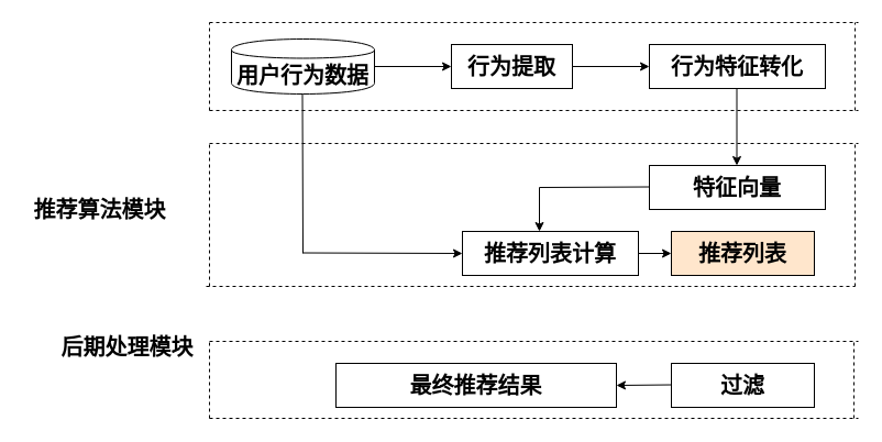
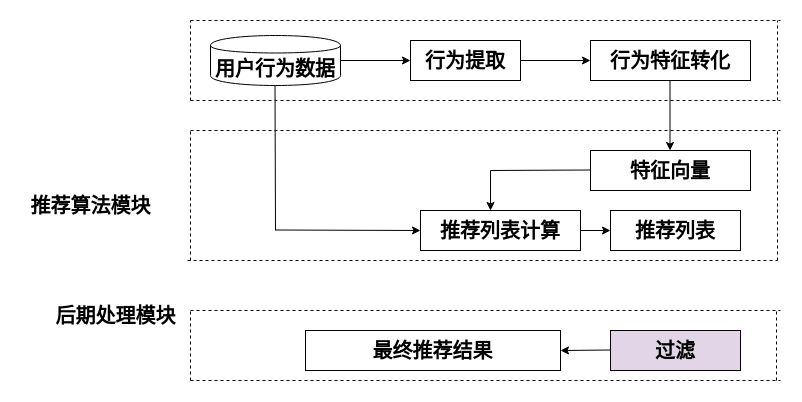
  <mxCell id="0" />
  <mxCell id="1" parent="0" />
  <mxCell id="2" value="" style="endArrow=none;dashed=1;html=1;" edge="1" parent="1"><mxGeometry width="50" height="50" relative="1" as="geometry"><mxPoint x="190" y="100" as="sourcePoint" /><mxPoint x="190" y="20" as="targetPoint" /></mxGeometry></mxCell>
  <mxCell id="3" value="" style="endArrow=none;dashed=1;html=1;" edge="1" parent="1"><mxGeometry width="50" height="50" relative="1" as="geometry"><mxPoint x="190" y="20" as="sourcePoint" /><mxPoint x="780" y="20" as="targetPoint" /></mxGeometry></mxCell>
  <mxCell id="4" value="" style="endArrow=none;dashed=1;html=1;" edge="1" parent="1"><mxGeometry width="50" height="50" relative="1" as="geometry"><mxPoint x="190" y="100" as="sourcePoint" /><mxPoint x="780" y="100" as="targetPoint" /></mxGeometry></mxCell>
  <mxCell id="5" value="&lt;font style=&quot;font-size: 20px&quot;&gt;&lt;b&gt;用户行为数据&lt;/b&gt;&lt;/font&gt;" style="shape=cylinder;whiteSpace=wrap;html=1;boundedLbl=1;backgroundOutline=1;" vertex="1" parent="1"><mxGeometry x="210" y="35" width="130" height="50" as="geometry" /></mxCell>
  <mxCell id="6" value="" style="endArrow=classic;html=1;" edge="1" parent="1"><mxGeometry width="50" height="50" relative="1" as="geometry"><mxPoint x="340" y="60" as="sourcePoint" /><mxPoint x="410" y="60" as="targetPoint" /></mxGeometry></mxCell>
  <mxCell id="7" value="&lt;font style=&quot;font-size: 20px&quot;&gt;行为提取&lt;/font&gt;" style="rounded=0;whiteSpace=wrap;html=1;fontStyle=1" vertex="1" parent="1"><mxGeometry x="410" y="40" width="110" height="40" as="geometry" /></mxCell>
  <mxCell id="8" value="&lt;font style=&quot;font-size: 20px&quot;&gt;&lt;b&gt;行为特征转化&lt;/b&gt;&lt;/font&gt;" style="rounded=0;whiteSpace=wrap;html=1;" vertex="1" parent="1"><mxGeometry x="590" y="40" width="160" height="40" as="geometry" /></mxCell>
  <mxCell id="9" value="" style="endArrow=classic;html=1;" edge="1" parent="1"><mxGeometry width="50" height="50" relative="1" as="geometry"><mxPoint x="520" y="60" as="sourcePoint" /><mxPoint x="590" y="60" as="targetPoint" /></mxGeometry></mxCell>
  <mxCell id="10" value="" style="endArrow=classic;html=1;" edge="1" parent="1"><mxGeometry width="50" height="50" relative="1" as="geometry"><mxPoint x="669.5" y="80" as="sourcePoint" /><mxPoint x="669.5" y="150" as="targetPoint" /></mxGeometry></mxCell>
  <mxCell id="11" value="" style="endArrow=none;dashed=1;html=1;" edge="1" parent="1"><mxGeometry width="50" height="50" relative="1" as="geometry"><mxPoint x="777" y="100" as="sourcePoint" /><mxPoint x="777" y="20" as="targetPoint" /></mxGeometry></mxCell>
- <mxCell id="12" value="&lt;font style=&quot;font-size: 20px&quot;&gt;推荐算法模块&lt;/font&gt;" style="text;html=1;resizable=0;autosize=1;align=center;verticalAlign=middle;points=[];fillColor=none;strokeColor=none;rounded=0;fontStyle=1" vertex="1" parent="1"><mxGeometry x="20" y="180" width="140" height="20" as="geometry" /></mxCell>
+ <mxCell id="12" value="&lt;font style=&quot;font-size: 20px&quot;&gt;推荐算法模块&lt;/font&gt;" style="text;html=1;resizable=0;autosize=1;align=center;verticalAlign=middle;points=[];fillColor=none;strokeColor=none;rounded=0;fontStyle=1" vertex="1" parent="1"><mxGeometry x="20" y="195" width="140" height="20" as="geometry" /></mxCell>
  <mxCell id="13" value="" style="endArrow=none;dashed=1;html=1;" edge="1" parent="1"><mxGeometry width="50" height="50" relative="1" as="geometry"><mxPoint x="190" y="260" as="sourcePoint" /><mxPoint x="190" y="130" as="targetPoint" /></mxGeometry></mxCell>
  <mxCell id="14" value="" style="endArrow=none;dashed=1;html=1;" edge="1" parent="1"><mxGeometry width="50" height="50" relative="1" as="geometry"><mxPoint x="190" y="130" as="sourcePoint" /><mxPoint x="780" y="130" as="targetPoint" /></mxGeometry></mxCell>
  <mxCell id="15" value="" style="endArrow=none;dashed=1;html=1;" edge="1" parent="1"><mxGeometry width="50" height="50" relative="1" as="geometry"><mxPoint x="187" y="260" as="sourcePoint" /><mxPoint x="777" y="260" as="targetPoint" /></mxGeometry></mxCell>
  <mxCell id="16" value="&lt;font style=&quot;font-size: 20px&quot;&gt;&lt;b&gt;特征向量&lt;/b&gt;&lt;/font&gt;" style="rounded=0;whiteSpace=wrap;html=1;" vertex="1" parent="1"><mxGeometry x="590" y="150" width="160" height="40" as="geometry" /></mxCell>
  <mxCell id="17" value="" style="endArrow=none;dashed=1;html=1;" edge="1" parent="1"><mxGeometry width="50" height="50" relative="1" as="geometry"><mxPoint x="777" y="260" as="sourcePoint" /><mxPoint x="777" y="130" as="targetPoint" /></mxGeometry></mxCell>
  <mxCell id="18" value="" style="endArrow=none;html=1;" edge="1" parent="1"><mxGeometry width="50" height="50" relative="1" as="geometry"><mxPoint x="490" y="170" as="sourcePoint" /><mxPoint x="590" y="169.5" as="targetPoint" /></mxGeometry></mxCell>
  <mxCell id="19" value="" style="endArrow=classic;html=1;" edge="1" parent="1"><mxGeometry width="50" height="50" relative="1" as="geometry"><mxPoint x="490" y="170" as="sourcePoint" /><mxPoint x="490" y="210" as="targetPoint" /></mxGeometry></mxCell>
  <mxCell id="20" value="" style="endArrow=none;html=1;" edge="1" parent="1"><mxGeometry width="50" height="50" relative="1" as="geometry"><mxPoint x="275" y="230" as="sourcePoint" /><mxPoint x="274.5" y="85" as="targetPoint" /></mxGeometry></mxCell>
  <mxCell id="21" value="&lt;font style=&quot;font-size: 20px&quot;&gt;&lt;b&gt;推荐列表计算&lt;/b&gt;&lt;/font&gt;" style="rounded=0;whiteSpace=wrap;html=1;" vertex="1" parent="1"><mxGeometry x="420" y="210" width="160" height="40" as="geometry" /></mxCell>
  <mxCell id="22" value="" style="endArrow=classic;html=1;entryX=0;entryY=0.5;entryDx=0;entryDy=0;" edge="1" parent="1" target="21"><mxGeometry width="50" height="50" relative="1" as="geometry"><mxPoint x="275" y="229.5" as="sourcePoint" /><mxPoint x="375" y="229.5" as="targetPoint" /></mxGeometry></mxCell>
- <mxCell id="23" value="&lt;font style=&quot;font-size: 20px&quot;&gt;&lt;b&gt;推荐列表&lt;/b&gt;&lt;/font&gt;" style="rounded=0;whiteSpace=wrap;html=1;fillColor=#ffe6cc;" vertex="1" parent="1"><mxGeometry x="610" y="210" width="130" height="40" as="geometry" /></mxCell>
+ <mxCell id="23" value="&lt;font style=&quot;font-size: 20px&quot;&gt;&lt;b&gt;推荐列表&lt;/b&gt;&lt;/font&gt;" style="rounded=0;whiteSpace=wrap;html=1;" vertex="1" parent="1"><mxGeometry x="610" y="210" width="130" height="40" as="geometry" /></mxCell>
  <mxCell id="24" value="" style="endArrow=classic;html=1;" edge="1" parent="1"><mxGeometry width="50" height="50" relative="1" as="geometry"><mxPoint x="580" y="230" as="sourcePoint" /><mxPoint x="610" y="230" as="targetPoint" /></mxGeometry></mxCell>
  <mxCell id="25" value="&lt;font style=&quot;font-size: 20px&quot;&gt;后期处理模块&lt;/font&gt;" style="text;html=1;resizable=0;autosize=1;align=center;verticalAlign=middle;points=[];fillColor=none;strokeColor=none;rounded=0;fontStyle=1" vertex="1" parent="1"><mxGeometry x="45" y="305" width="140" height="20" as="geometry" /></mxCell>
  <mxCell id="26" value="" style="endArrow=none;dashed=1;html=1;" edge="1" parent="1"><mxGeometry width="50" height="50" relative="1" as="geometry"><mxPoint x="190" y="380" as="sourcePoint" /><mxPoint x="190" y="310" as="targetPoint" /></mxGeometry></mxCell>
  <mxCell id="27" value="" style="endArrow=none;dashed=1;html=1;" edge="1" parent="1"><mxGeometry width="50" height="50" relative="1" as="geometry"><mxPoint x="190" y="310" as="sourcePoint" /><mxPoint x="780" y="310" as="targetPoint" /></mxGeometry></mxCell>
  <mxCell id="28" value="" style="endArrow=none;dashed=1;html=1;" edge="1" parent="1"><mxGeometry width="50" height="50" relative="1" as="geometry"><mxPoint x="190" y="380" as="sourcePoint" /><mxPoint x="780" y="380" as="targetPoint" /></mxGeometry></mxCell>
  <mxCell id="29" value="" style="endArrow=none;dashed=1;html=1;" edge="1" parent="1"><mxGeometry width="50" height="50" relative="1" as="geometry"><mxPoint x="776" y="380" as="sourcePoint" /><mxPoint x="776" y="310" as="targetPoint" /></mxGeometry></mxCell>
- <mxCell id="30" value="&lt;font style=&quot;font-size: 20px&quot;&gt;&lt;b&gt;过滤&lt;/b&gt;&lt;/font&gt;" style="rounded=0;whiteSpace=wrap;html=1;" vertex="1" parent="1"><mxGeometry x="610" y="330" width="130" height="40" as="geometry" /></mxCell>
+ <mxCell id="30" value="&lt;font style=&quot;font-size: 20px&quot;&gt;&lt;b&gt;过滤&lt;/b&gt;&lt;/font&gt;" style="rounded=0;whiteSpace=wrap;html=1;fillColor=#e1d5e7;" vertex="1" parent="1"><mxGeometry x="610" y="330" width="130" height="40" as="geometry" /></mxCell>
  <mxCell id="31" value="" style="endArrow=classic;html=1;entryX=1;entryY=0.5;entryDx=0;entryDy=0;" edge="1" parent="1" target="32"><mxGeometry width="50" height="50" relative="1" as="geometry"><mxPoint x="610" y="349.5" as="sourcePoint" /><mxPoint x="470" y="350" as="targetPoint" /></mxGeometry></mxCell>
  <mxCell id="32" value="&lt;font style=&quot;font-size: 20px&quot;&gt;&lt;b&gt;最终推荐结果&lt;/b&gt;&lt;/font&gt;" style="rounded=0;whiteSpace=wrap;html=1;" vertex="1" parent="1"><mxGeometry x="305" y="330" width="255" height="40" as="geometry" /></mxCell>
